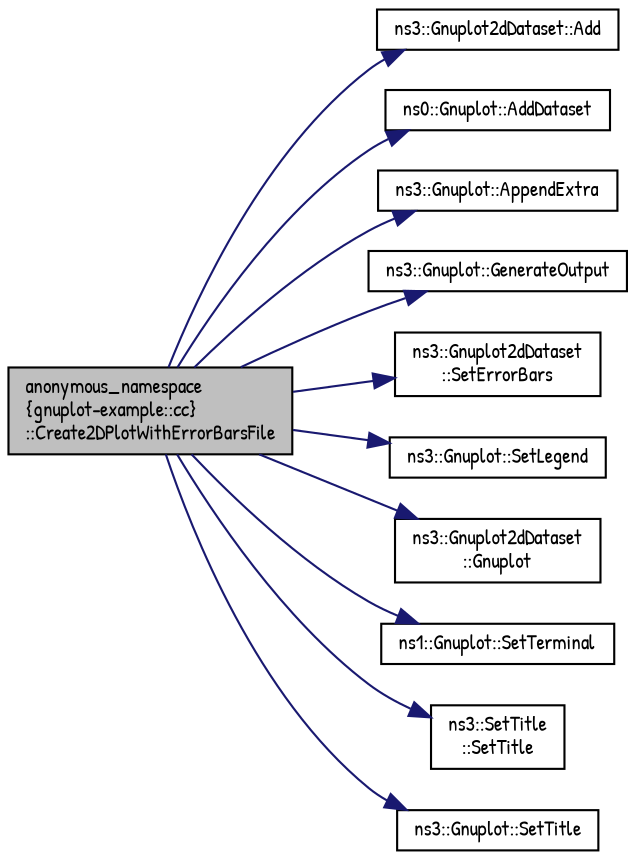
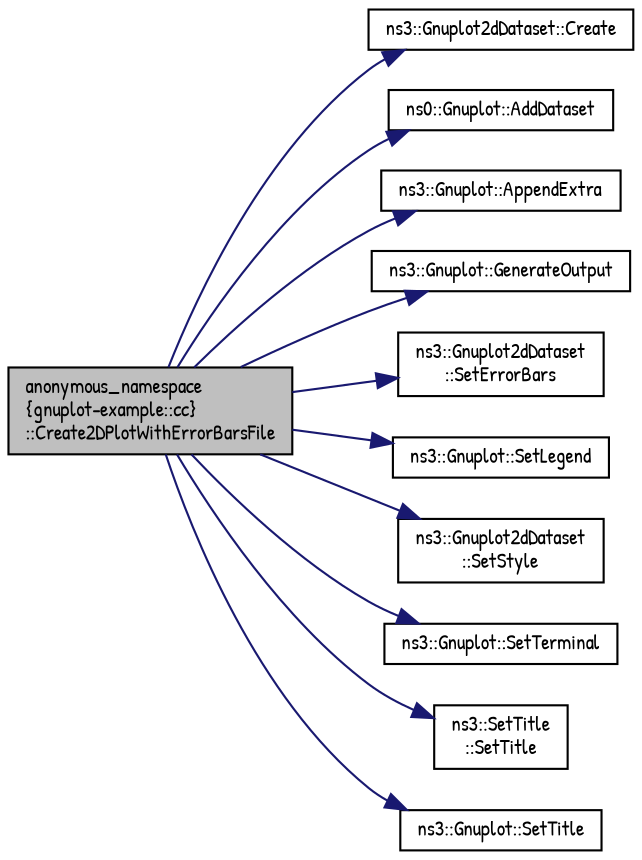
  digraph {
    fontname="Patrick Hand"
    rankdir=LR
    node [color=black fillcolor=white fontname="Patrick Hand" fontsize=10 shape=record style=filled]
    edge [color=midnightblue fontname="Patrick Hand" fontsize=10 labelfontname=Helvetica labelfontsize=10 style=solid]
    n1 [fillcolor=grey75 fontcolor=black height=0.2 label="anonymous_namespace\l\{gnuplot-example::cc\}\l::Create2DPlotWithErrorBarsFile" width=0.4]
-   n2 [height=0.2 label="ns3::Gnuplot2dDataset::Add" width=0.4]
+   n2 [height=0.2 label="ns3::Gnuplot2dDataset::Create" width=0.4]
    n3 [height=0.2 label="ns0::Gnuplot::AddDataset" width=0.4]
    n4 [height=0.2 label="ns3::Gnuplot::AppendExtra" width=0.4]
    n5 [height=0.2 label="ns3::Gnuplot::GenerateOutput" width=0.4]
    n6 [height=0.2 label="ns3::Gnuplot2dDataset\l::SetErrorBars" width=0.4]
    n7 [height=0.2 label="ns3::Gnuplot::SetLegend" width=0.4]
-   n8 [height=0.2 label="ns3::Gnuplot2dDataset\l::Gnuplot" width=0.4]
-   n9 [height=0.2 label="ns1::Gnuplot::SetTerminal" width=0.4]
+   n8 [height=0.2 label="ns3::Gnuplot2dDataset\l::SetStyle" width=0.4]
+   n9 [height=0.2 label="ns3::Gnuplot::SetTerminal" width=0.4]
    n10 [height=0.2 label="ns3::SetTitle\l::SetTitle" width=0.4]
    n11 [height=0.2 label="ns3::Gnuplot::SetTitle" width=0.4]
    n1 -> n2
    n1 -> n3
    n1 -> n4
    n1 -> n5
    n1 -> n6
    n1 -> n7
    n1 -> n8
    n1 -> n9
    n1 -> n10
    n1 -> n11
  }
